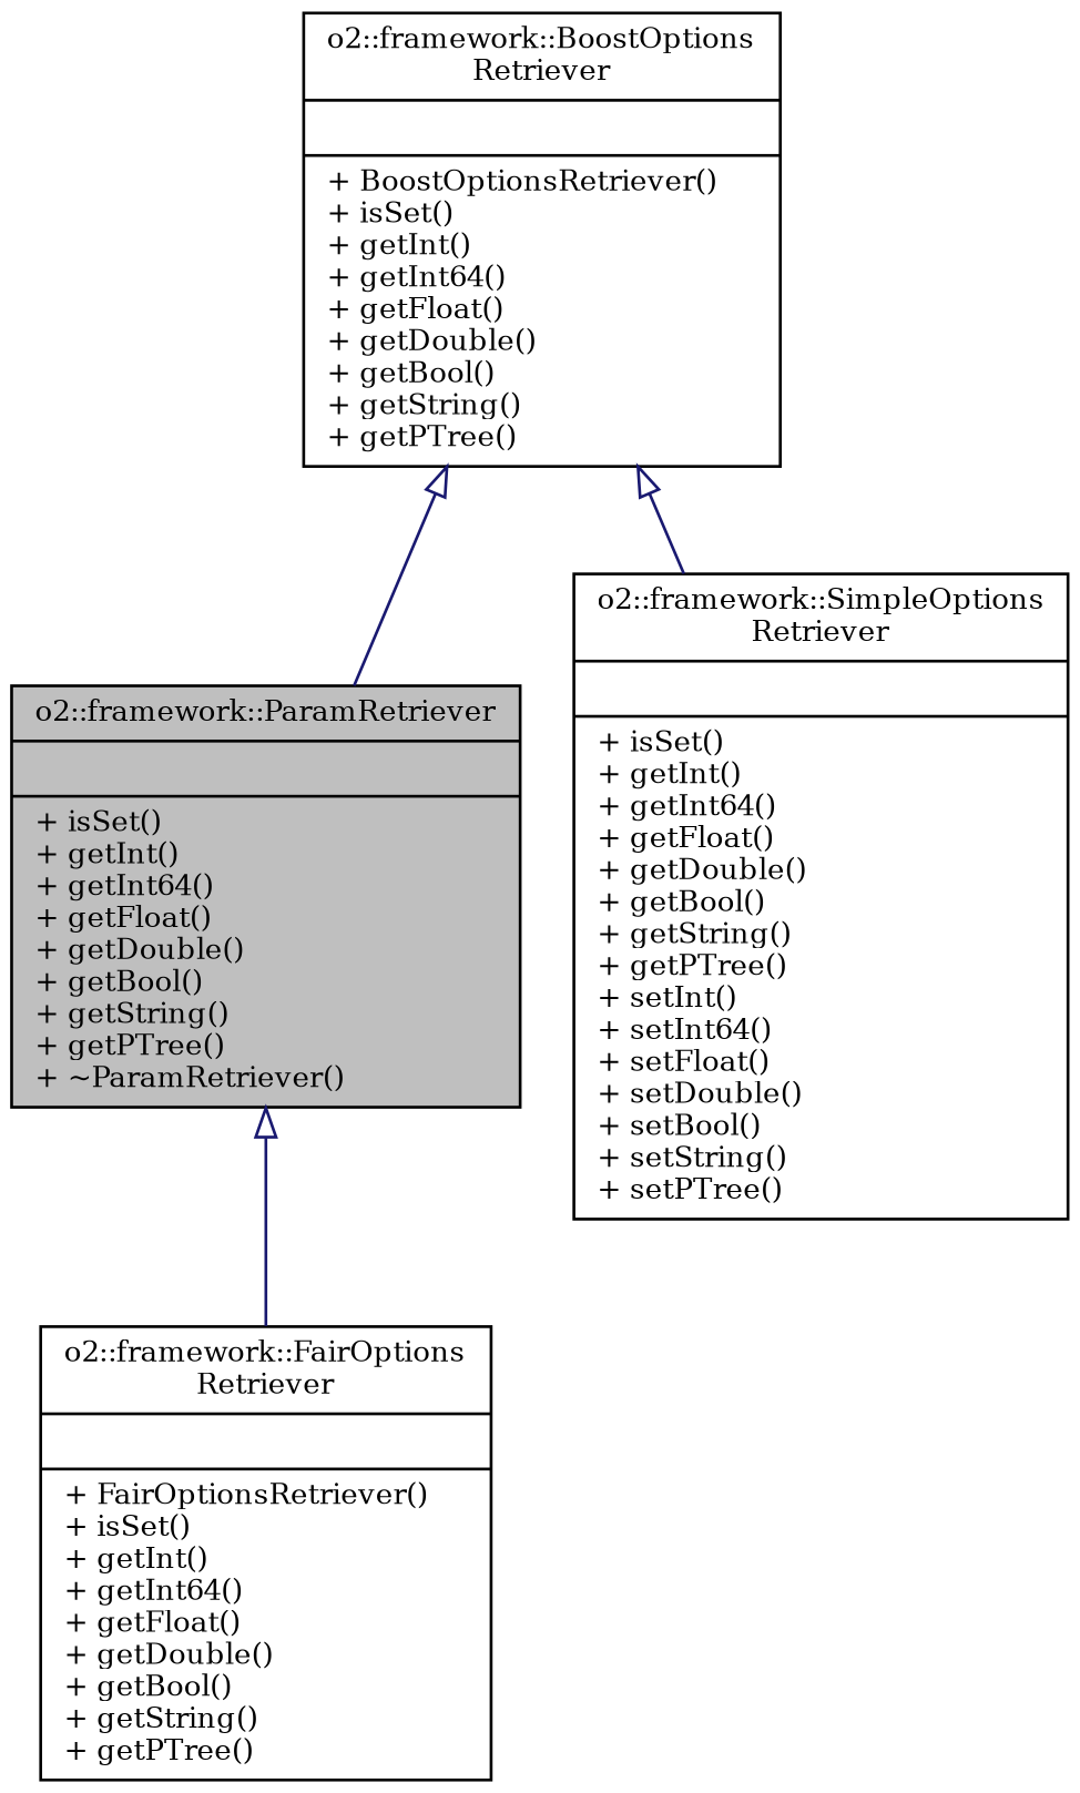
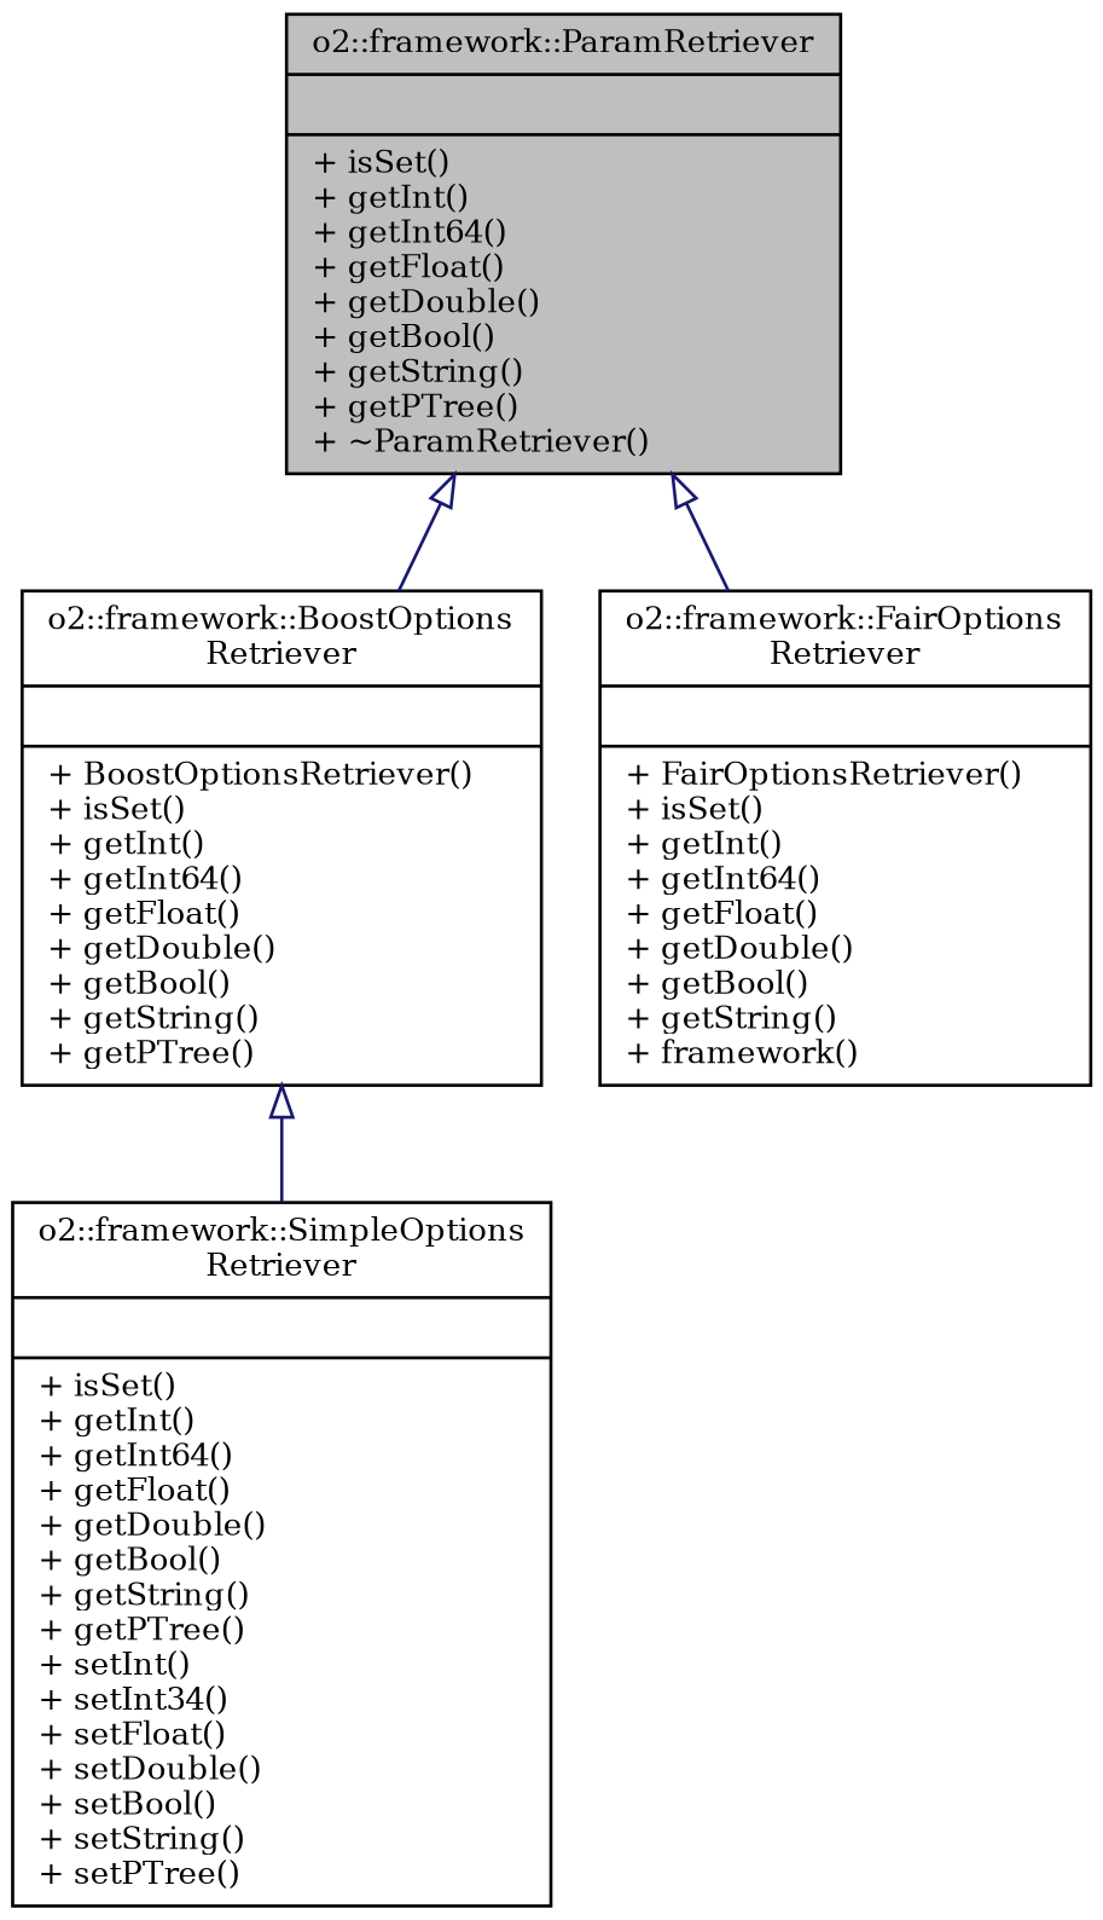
  digraph {
    fontname="DejaVu Serif"
    node [color=black fontname="DejaVu Serif" fontsize=10 shape=record]
    edge [arrowtail=onormal color=midnightblue dir=back fontname="DejaVu Serif" fontsize=10 labelfontname=Helvetica labelfontsize=10 style=solid]
    n1 [fillcolor=grey75 fontcolor=black height=0.2 label="{o2::framework::ParamRetriever\n||+ isSet()\l+ getInt()\l+ getInt64()\l+ getFloat()\l+ getDouble()\l+ getBool()\l+ getString()\l+ getPTree()\l+ ~ParamRetriever()\l}" style=filled width=0.4]
    n2 [height=0.2 label="{o2::framework::BoostOptions\lRetriever\n||+ BoostOptionsRetriever()\l+ isSet()\l+ getInt()\l+ getInt64()\l+ getFloat()\l+ getDouble()\l+ getBool()\l+ getString()\l+ getPTree()\l}" width=0.4]
-   n3 [height=0.2 label="{o2::framework::FairOptions\lRetriever\n||+ FairOptionsRetriever()\l+ isSet()\l+ getInt()\l+ getInt64()\l+ getFloat()\l+ getDouble()\l+ getBool()\l+ getString()\l+ getPTree()\l}" width=0.4]
-   n4 [height=0.2 label="{o2::framework::SimpleOptions\lRetriever\n||+ isSet()\l+ getInt()\l+ getInt64()\l+ getFloat()\l+ getDouble()\l+ getBool()\l+ getString()\l+ getPTree()\l+ setInt()\l+ setInt64()\l+ setFloat()\l+ setDouble()\l+ setBool()\l+ setString()\l+ setPTree()\l}" width=0.4]
-   n2 -> n1
+   n3 [height=0.2 label="{o2::framework::FairOptions\lRetriever\n||+ FairOptionsRetriever()\l+ isSet()\l+ getInt()\l+ getInt64()\l+ getFloat()\l+ getDouble()\l+ getBool()\l+ getString()\l+ framework()\l}" width=0.4]
+   n4 [height=0.2 label="{o2::framework::SimpleOptions\lRetriever\n||+ isSet()\l+ getInt()\l+ getInt64()\l+ getFloat()\l+ getDouble()\l+ getBool()\l+ getString()\l+ getPTree()\l+ setInt()\l+ setInt34()\l+ setFloat()\l+ setDouble()\l+ setBool()\l+ setString()\l+ setPTree()\l}" width=0.4]
+   n1 -> n2
    n1 -> n3
    n2 -> n4
  }
